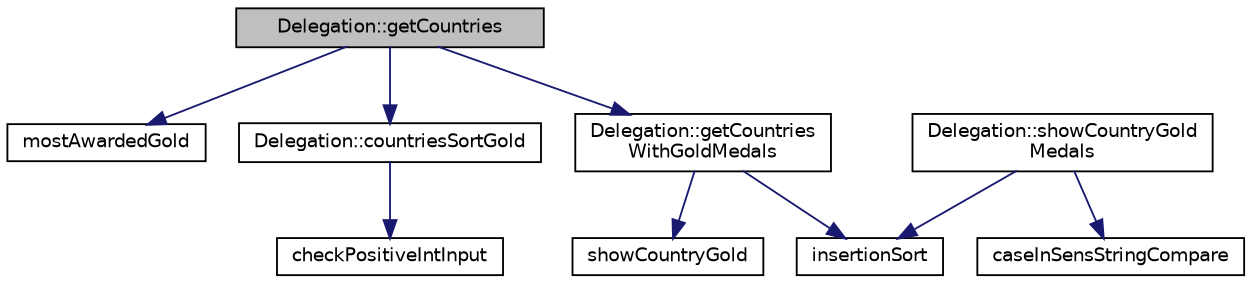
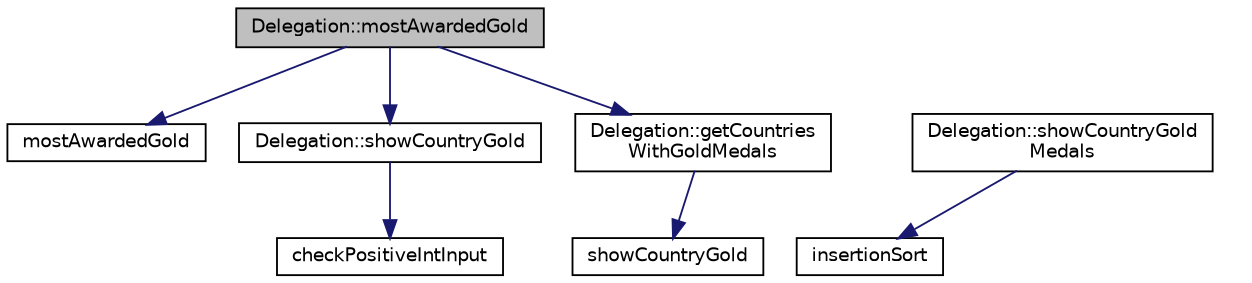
  digraph {
    rankdir=TB
    node [color=black fillcolor=white fontname=Helvetica fontsize=10 shape=record style=filled]
    edge [color=midnightblue fontname=Helvetica fontsize=10 labelfontname=Helvetica labelfontsize=10 style=solid]
-   n1 [fillcolor=grey75 fontcolor=black height=0.2 label="Delegation::getCountries" width=0.4]
+   n1 [fillcolor=grey75 fontcolor=black height=0.2 label="Delegation::mostAwardedGold" width=0.4]
    n2 [height=0.2 label=mostAwardedGold width=0.4]
-   n3 [height=0.2 label="Delegation::countriesSortGold" width=0.4]
+   n3 [height=0.2 label="Delegation::showCountryGold" width=0.4]
    n4 [height=0.2 label="Delegation::getCountries\lWithGoldMedals" width=0.4]
    n5 [height=0.2 label=checkPositiveIntInput width=0.4]
    n6 [height=0.2 label=insertionSort width=0.4]
    n7 [height=0.2 label=showCountryGold width=0.4]
    n8 [height=0.2 label="Delegation::showCountryGold\lMedals" width=0.4]
-   n9 [height=0.2 label=caseInSensStringCompare width=0.4]
    n1 -> n2
    n1 -> n3
    n1 -> n4
    n3 -> n5
-   n4 -> n6
    n4 -> n7
    n8 -> n6
-   n8 -> n9
  }
